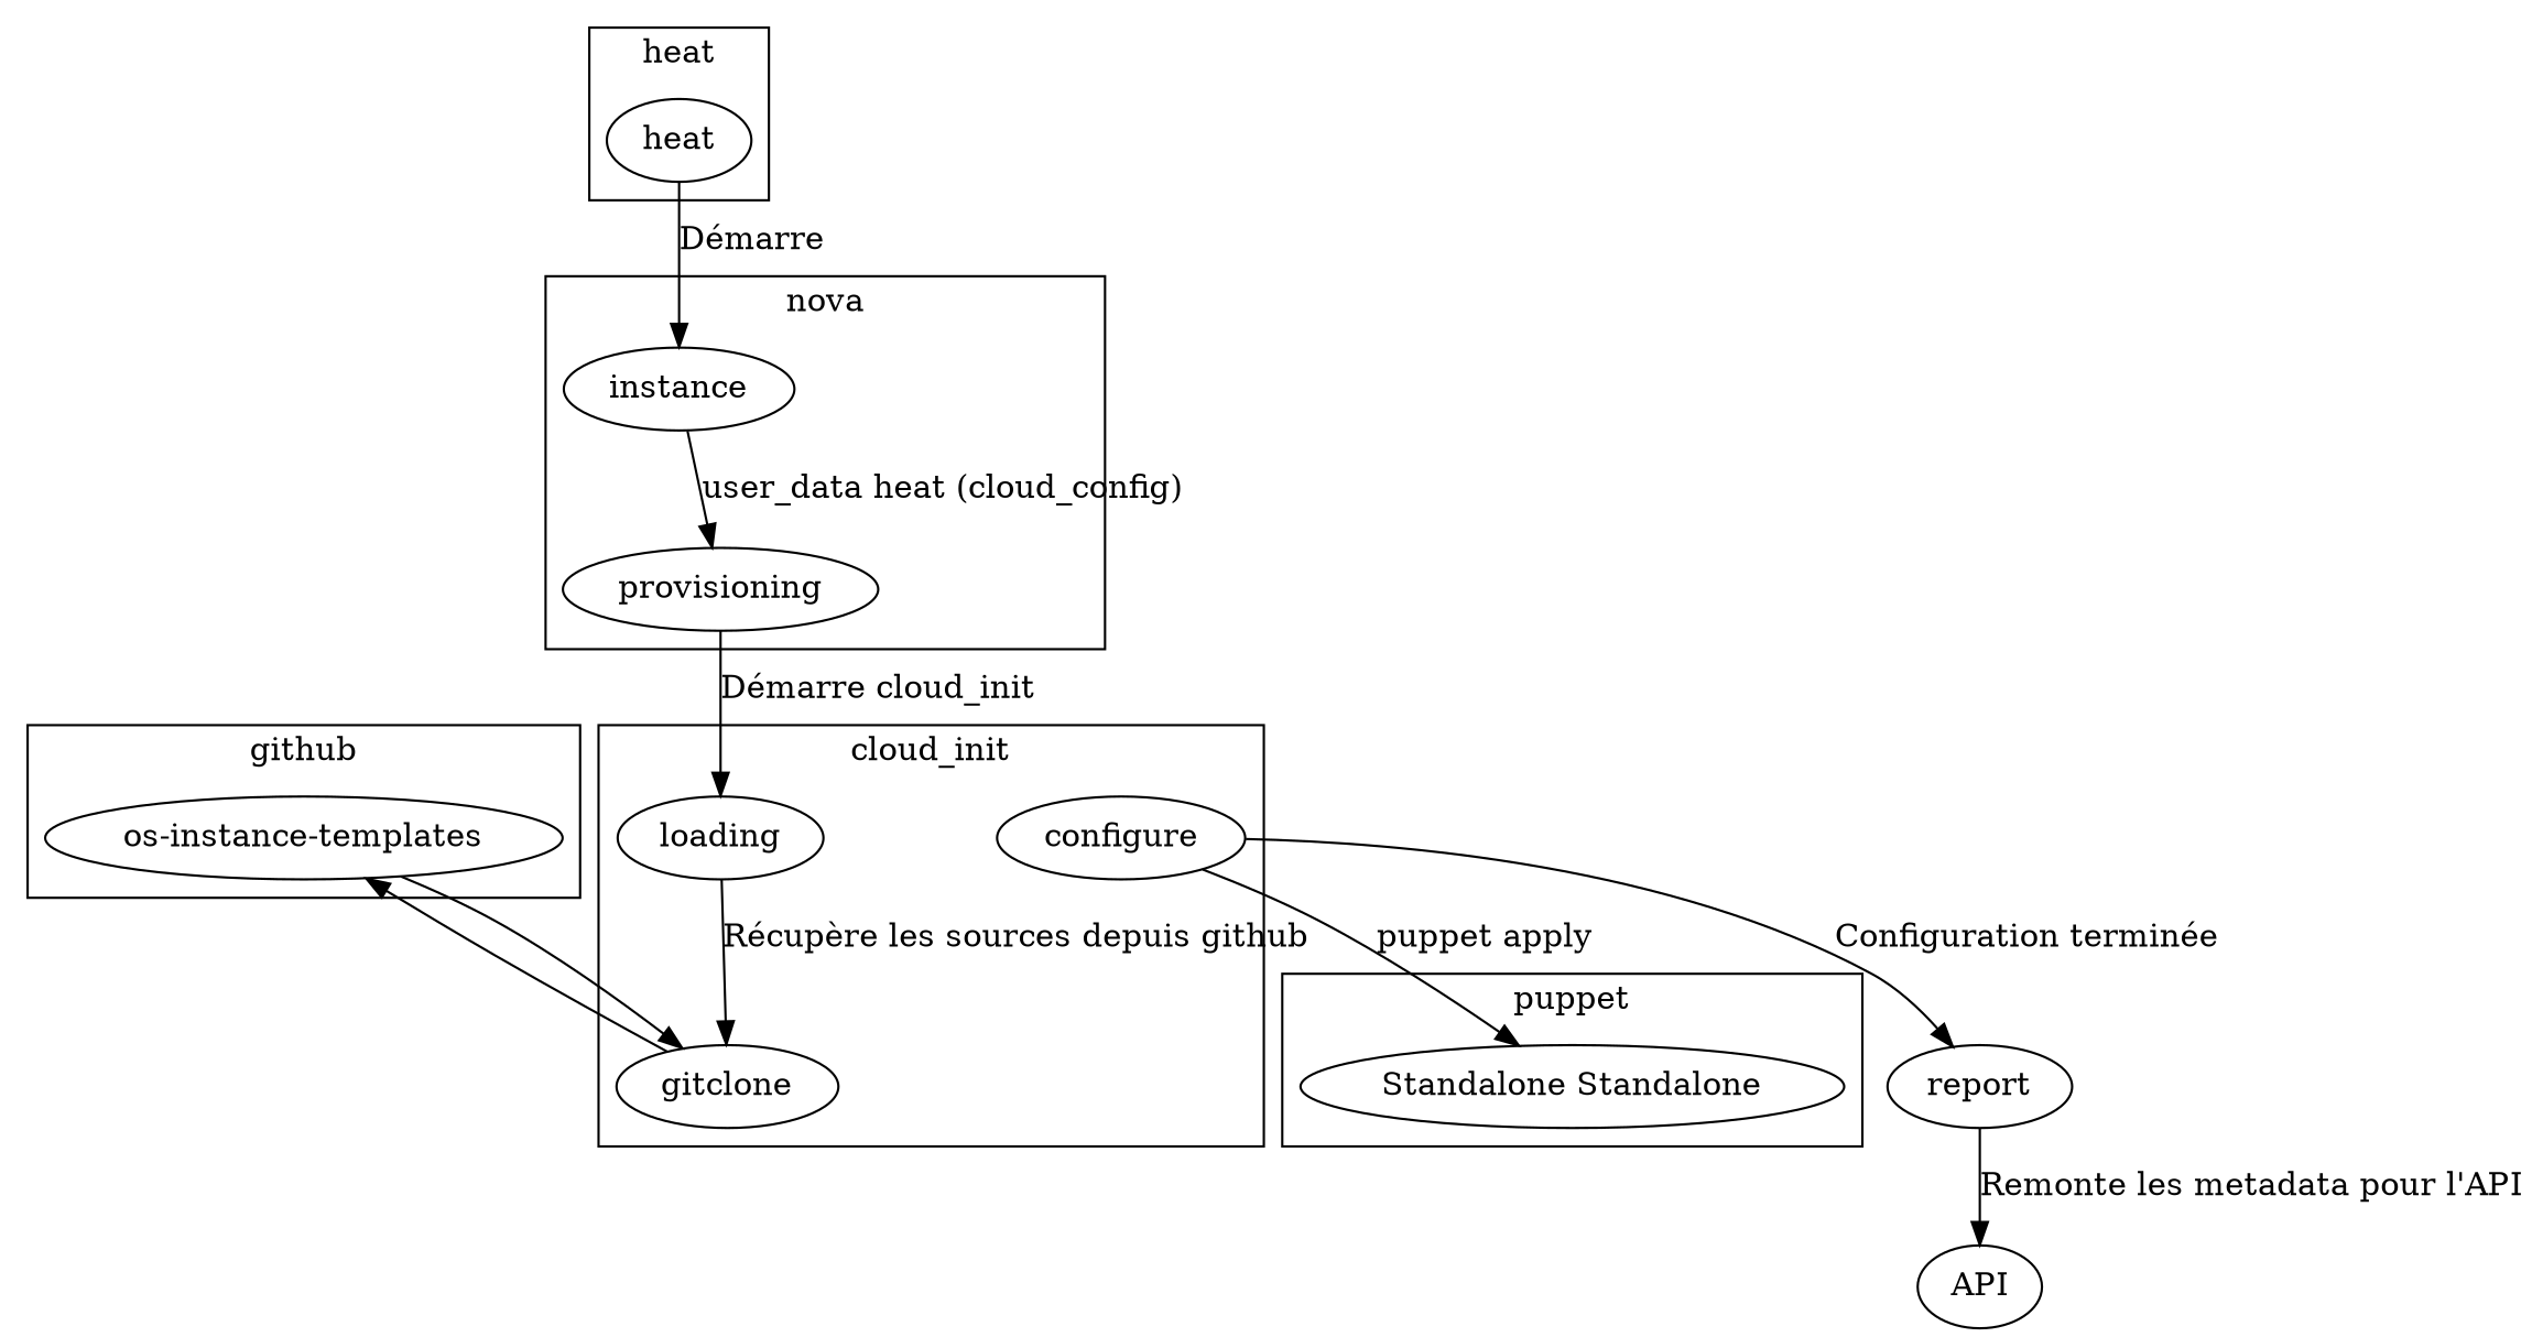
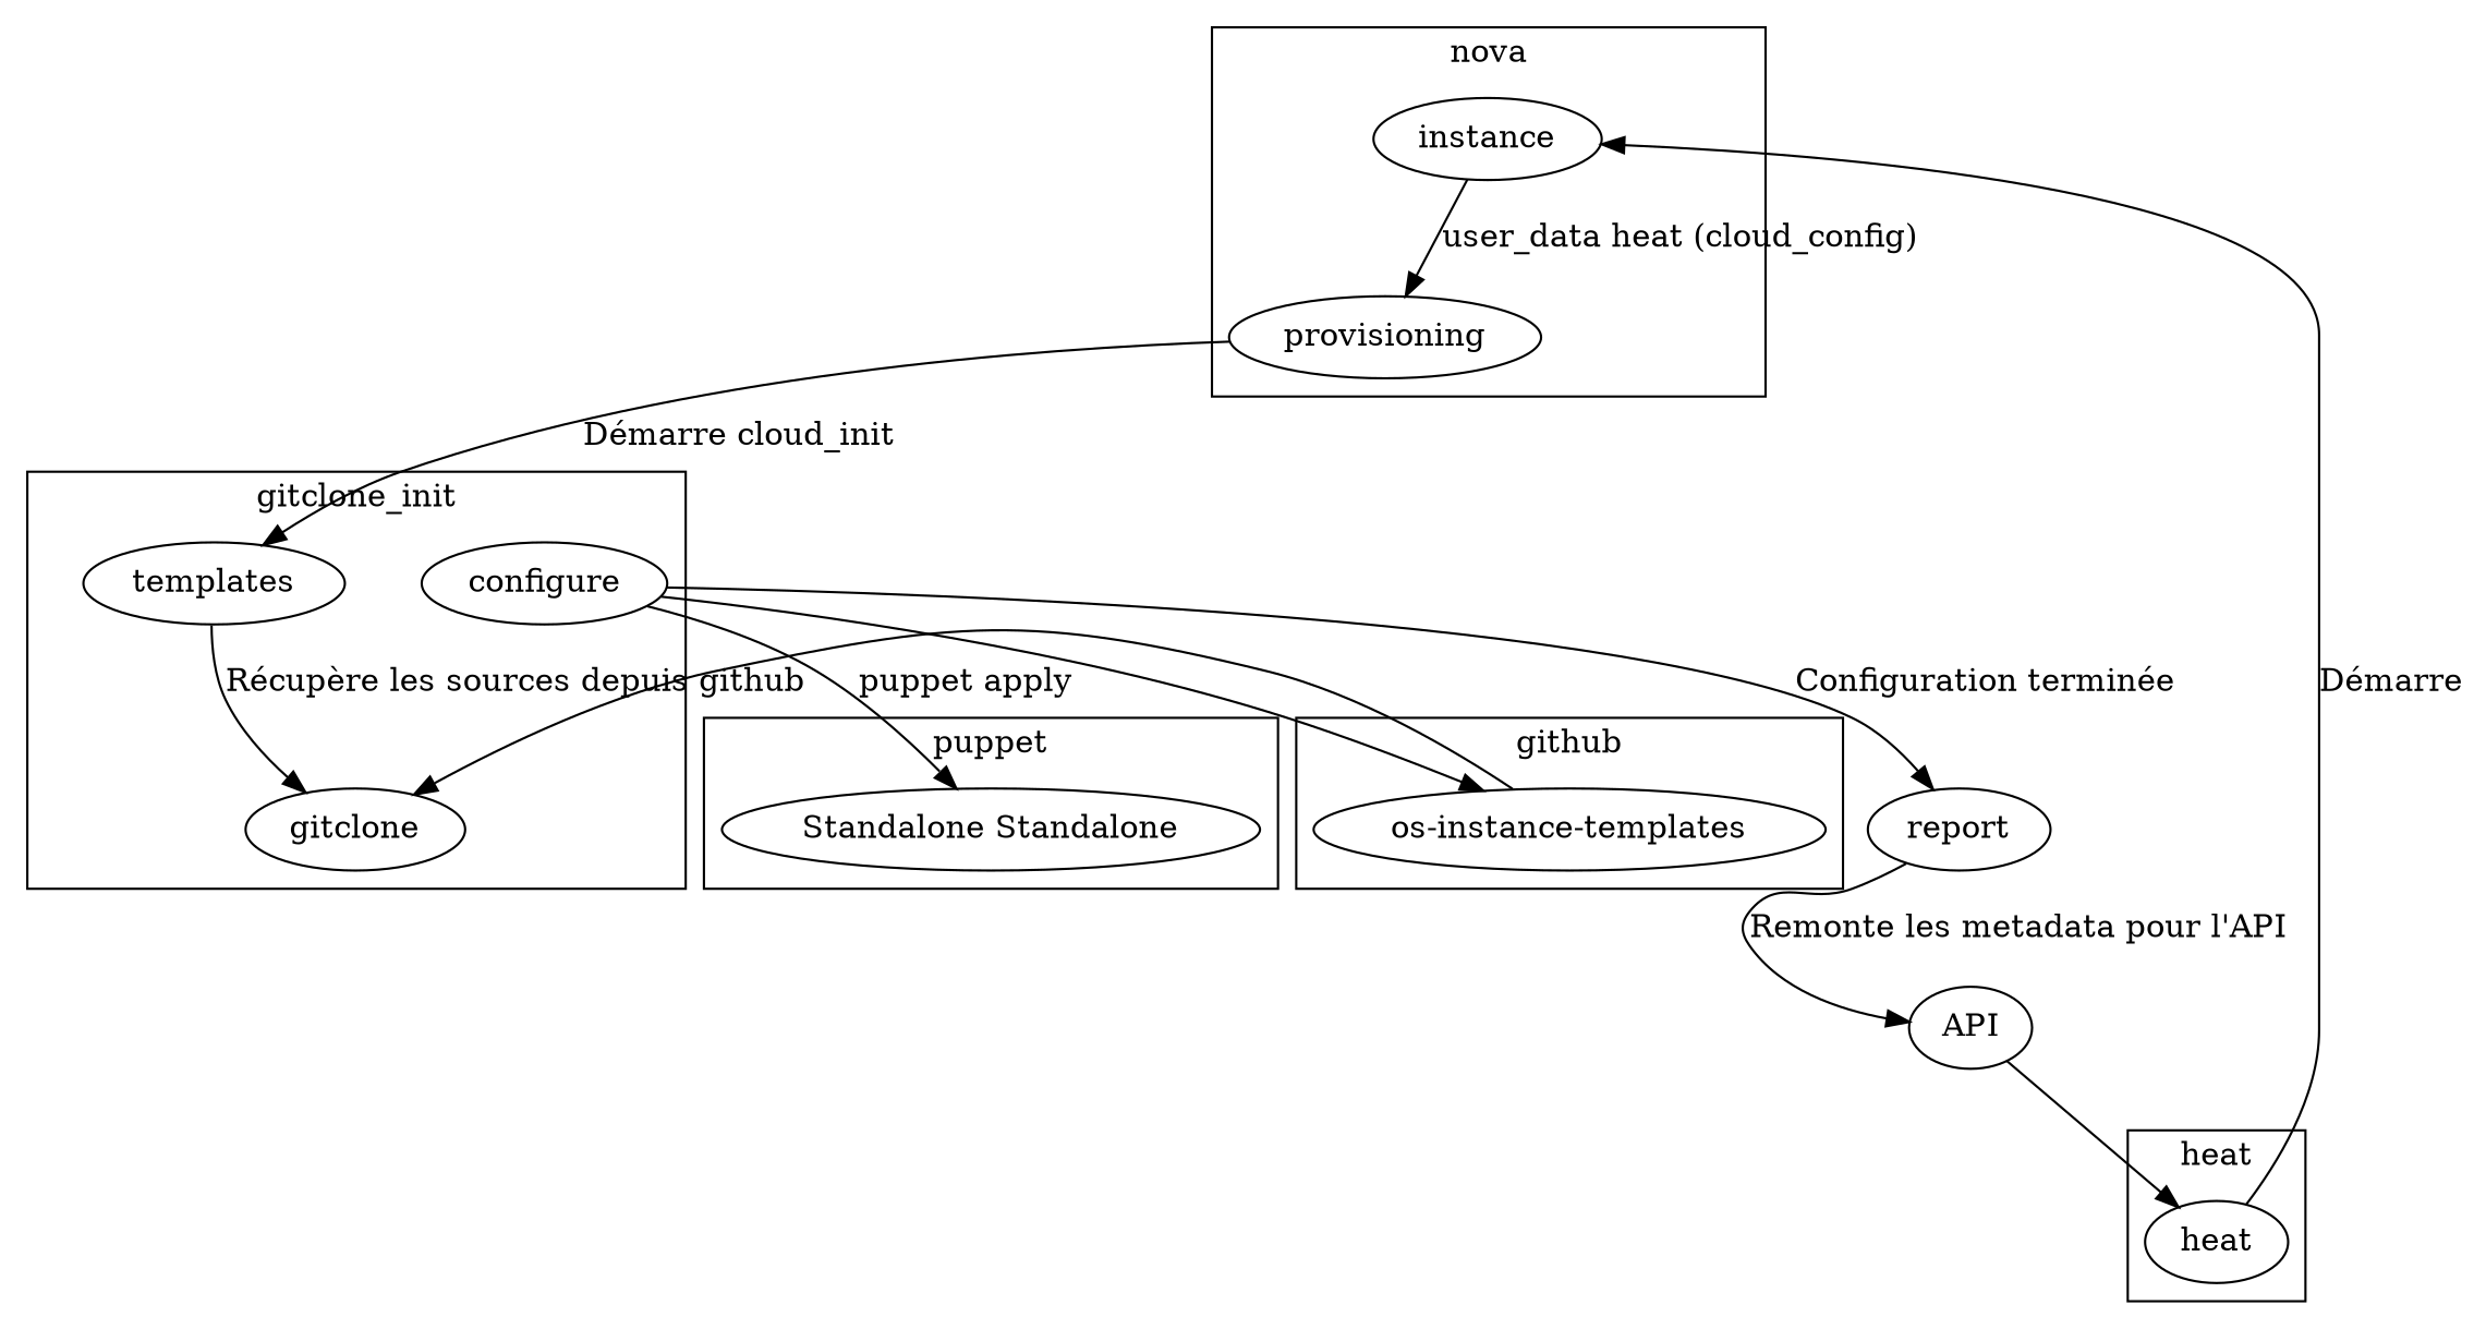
  digraph {
    instance
    provisioning
    heat
-   loading
+   loading [label=templates]
    gitclone
    configure
    n7 [label="Standalone Standalone"]
    n8 [label="os-instance-templates"]
    report
    API
    subgraph cluster_1 {
      label=nova
      instance
      provisioning
    }
    subgraph cluster_2 {
      label=heat
      heat
    }
    subgraph cluster_3 {
-     label=cloud_init
+     label=gitclone_init
      loading
      gitclone
      configure
    }
    subgraph cluster_4 {
      label=puppet
      n7
    }
    subgraph cluster_5 {
      label=github
      n8
    }
    instance -> provisioning [label="user_data heat (cloud_config)"]
    provisioning -> loading [label="Démarre cloud_init"]
    heat -> instance [label="Démarre"]
    loading -> gitclone [label="Récupère les sources depuis github"]
-   gitclone -> n8
+   configure -> n8
    configure -> n7 [label="puppet apply"]
    configure -> report [label="Configuration terminée"]
    n8 -> gitclone
    report -> API [label="Remonte les metadata pour l'API"]
+   API -> heat
  }
